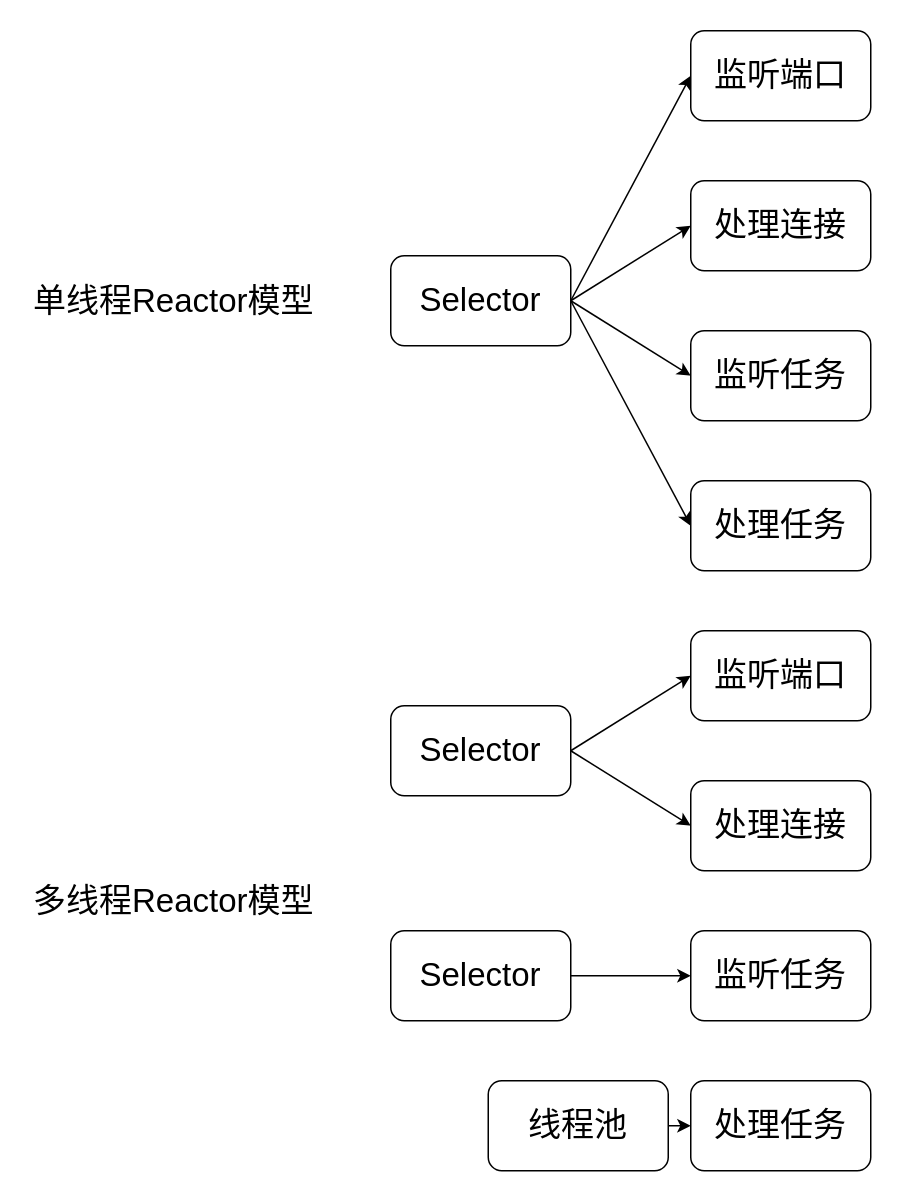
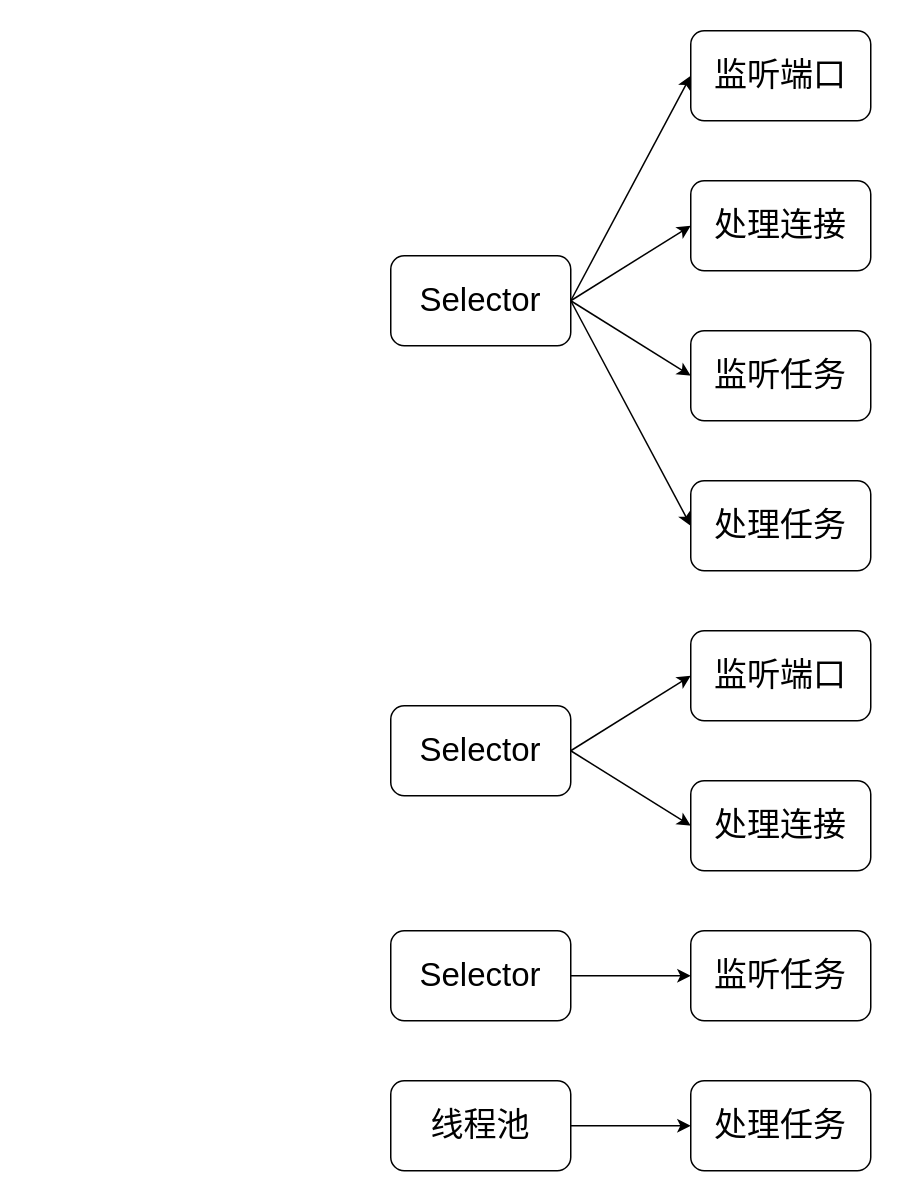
  <mxCell id="0" />
  <mxCell id="1" parent="0" />
  <mxCell id="2" style="rounded=0;orthogonalLoop=1;jettySize=auto;html=1;exitX=1;exitY=0.5;exitDx=0;exitDy=0;entryX=0;entryY=0.5;entryDx=0;entryDy=0;fontSize=22;" edge="1" parent="1" source="6" target="7"><mxGeometry relative="1" as="geometry" /></mxCell>
  <mxCell id="3" style="edgeStyle=none;rounded=0;orthogonalLoop=1;jettySize=auto;html=1;exitX=1;exitY=0.5;exitDx=0;exitDy=0;entryX=0;entryY=0.5;entryDx=0;entryDy=0;fontSize=22;" edge="1" parent="1" source="6" target="8"><mxGeometry relative="1" as="geometry" /></mxCell>
  <mxCell id="4" style="edgeStyle=none;rounded=0;orthogonalLoop=1;jettySize=auto;html=1;exitX=1;exitY=0.5;exitDx=0;exitDy=0;entryX=0;entryY=0.5;entryDx=0;entryDy=0;fontSize=22;" edge="1" parent="1" source="6" target="9"><mxGeometry relative="1" as="geometry" /></mxCell>
  <mxCell id="5" style="edgeStyle=none;rounded=0;orthogonalLoop=1;jettySize=auto;html=1;exitX=1;exitY=0.5;exitDx=0;exitDy=0;entryX=0;entryY=0.5;entryDx=0;entryDy=0;fontSize=22;" edge="1" parent="1" source="6" target="10"><mxGeometry relative="1" as="geometry" /></mxCell>
  <mxCell id="6" value="Selector" style="rounded=1;whiteSpace=wrap;html=1;fontSize=22;" vertex="1" parent="1"><mxGeometry x="260" y="170" width="120" height="60" as="geometry" /></mxCell>
  <mxCell id="7" value="监听端口" style="rounded=1;whiteSpace=wrap;html=1;fontSize=22;" vertex="1" parent="1"><mxGeometry x="460" y="20" width="120" height="60" as="geometry" /></mxCell>
  <mxCell id="8" value="处理连接" style="rounded=1;whiteSpace=wrap;html=1;fontSize=22;" vertex="1" parent="1"><mxGeometry x="460" y="120" width="120" height="60" as="geometry" /></mxCell>
  <mxCell id="9" value="监听任务" style="rounded=1;whiteSpace=wrap;html=1;fontSize=22;" vertex="1" parent="1"><mxGeometry x="460" y="220" width="120" height="60" as="geometry" /></mxCell>
  <mxCell id="10" value="处理任务" style="rounded=1;whiteSpace=wrap;html=1;fontSize=22;" vertex="1" parent="1"><mxGeometry x="460" y="320" width="120" height="60" as="geometry" /></mxCell>
- <mxCell id="11" value="单线程Reactor模型" style="text;html=1;resizable=0;points=[];autosize=1;align=left;verticalAlign=top;spacingTop=-4;fontSize=22;" vertex="1" parent="1"><mxGeometry x="20" y="185" width="200" height="30" as="geometry" /></mxCell>
  <mxCell id="12" style="rounded=0;orthogonalLoop=1;jettySize=auto;html=1;exitX=1;exitY=0.5;exitDx=0;exitDy=0;entryX=0;entryY=0.5;entryDx=0;entryDy=0;fontSize=22;" edge="1" source="14" target="15" parent="1"><mxGeometry relative="1" as="geometry" /></mxCell>
  <mxCell id="13" style="edgeStyle=none;rounded=0;orthogonalLoop=1;jettySize=auto;html=1;exitX=1;exitY=0.5;exitDx=0;exitDy=0;entryX=0;entryY=0.5;entryDx=0;entryDy=0;fontSize=22;" edge="1" source="14" target="16" parent="1"><mxGeometry relative="1" as="geometry" /></mxCell>
  <mxCell id="14" value="Selector" style="rounded=1;whiteSpace=wrap;html=1;fontSize=22;" vertex="1" parent="1"><mxGeometry x="260" y="470" width="120" height="60" as="geometry" /></mxCell>
  <mxCell id="15" value="监听端口" style="rounded=1;whiteSpace=wrap;html=1;fontSize=22;" vertex="1" parent="1"><mxGeometry x="460" y="420" width="120" height="60" as="geometry" /></mxCell>
  <mxCell id="16" value="处理连接" style="rounded=1;whiteSpace=wrap;html=1;fontSize=22;" vertex="1" parent="1"><mxGeometry x="460" y="520" width="120" height="60" as="geometry" /></mxCell>
  <mxCell id="17" value="监听任务" style="rounded=1;whiteSpace=wrap;html=1;fontSize=22;" vertex="1" parent="1"><mxGeometry x="460" y="620" width="120" height="60" as="geometry" /></mxCell>
  <mxCell id="18" value="处理任务" style="rounded=1;whiteSpace=wrap;html=1;fontSize=22;" vertex="1" parent="1"><mxGeometry x="460" y="720" width="120" height="60" as="geometry" /></mxCell>
- <mxCell id="19" value="多线程Reactor模型" style="text;html=1;resizable=0;points=[];autosize=1;align=left;verticalAlign=top;spacingTop=-4;fontSize=22;" vertex="1" parent="1"><mxGeometry x="20" y="585" width="200" height="30" as="geometry" /></mxCell>
  <mxCell id="20" style="edgeStyle=none;rounded=0;orthogonalLoop=1;jettySize=auto;html=1;exitX=1;exitY=0.5;exitDx=0;exitDy=0;fontSize=22;" edge="1" parent="1" source="21" target="17"><mxGeometry relative="1" as="geometry" /></mxCell>
  <mxCell id="21" value="Selector" style="rounded=1;whiteSpace=wrap;html=1;fontSize=22;" vertex="1" parent="1"><mxGeometry x="260" y="620" width="120" height="60" as="geometry" /></mxCell>
  <mxCell id="22" style="edgeStyle=none;rounded=0;orthogonalLoop=1;jettySize=auto;html=1;exitX=1;exitY=0.5;exitDx=0;exitDy=0;fontSize=22;" edge="1" parent="1" source="23" target="18"><mxGeometry relative="1" as="geometry" /></mxCell>
- <mxCell id="23" value="线程池" style="rounded=1;whiteSpace=wrap;html=1;fontSize=22;" vertex="1" parent="1"><mxGeometry x="325" y="720" width="120" height="60" as="geometry" /></mxCell>
+ <mxCell id="23" value="线程池" style="rounded=1;whiteSpace=wrap;html=1;fontSize=22;" vertex="1" parent="1"><mxGeometry x="260" y="720" width="120" height="60" as="geometry" /></mxCell>
